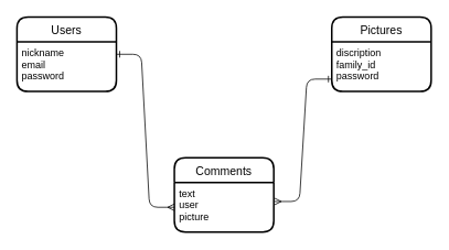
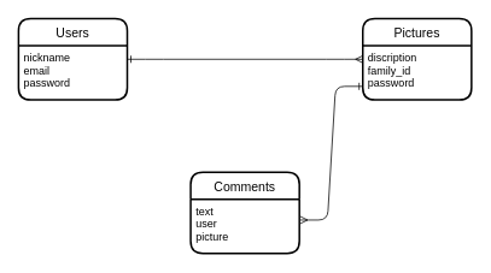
  <mxCell id="0" />
  <mxCell id="1" parent="0" />
  <mxCell id="2" value="Users" style="swimlane;childLayout=stackLayout;horizontal=1;startSize=30;horizontalStack=0;rounded=1;fontSize=14;fontStyle=0;strokeWidth=2;resizeParent=0;resizeLast=1;shadow=0;dashed=0;align=center;" parent="1" vertex="1"><mxGeometry x="20" y="20" width="120" height="90" as="geometry" /></mxCell>
  <mxCell id="3" value="nickname&#10;email&#10;password" style="align=left;strokeColor=none;fillColor=none;spacingLeft=4;fontSize=12;verticalAlign=top;resizable=0;rotatable=0;part=1;labelBackgroundColor=none;" parent="2" vertex="1"><mxGeometry y="30" width="120" height="60" as="geometry" /></mxCell>
  <mxCell id="4" value="Pictures" style="swimlane;childLayout=stackLayout;horizontal=1;startSize=30;horizontalStack=0;rounded=1;fontSize=14;fontStyle=0;strokeWidth=2;resizeParent=0;resizeLast=1;shadow=0;dashed=0;align=center;" parent="1" vertex="1"><mxGeometry x="400" y="20" width="120" height="90" as="geometry" /></mxCell>
  <mxCell id="5" value="discription&#10;family_id&#10;password" style="align=left;strokeColor=none;fillColor=none;spacingLeft=4;fontSize=12;verticalAlign=top;resizable=0;rotatable=0;part=1;" parent="4" vertex="1"><mxGeometry y="30" width="120" height="60" as="geometry" /></mxCell>
  <mxCell id="6" value="Comments" style="swimlane;childLayout=stackLayout;horizontal=1;startSize=30;horizontalStack=0;rounded=1;fontSize=14;fontStyle=0;strokeWidth=2;resizeParent=0;resizeLast=1;shadow=0;dashed=0;align=center;" parent="1" vertex="1"><mxGeometry x="210" y="190" width="120" height="90" as="geometry" /></mxCell>
  <mxCell id="7" value="text&#10;user&#10;picture" style="align=left;strokeColor=none;fillColor=none;spacingLeft=4;fontSize=12;verticalAlign=top;resizable=0;rotatable=0;part=1;" parent="6" vertex="1"><mxGeometry y="30" width="120" height="60" as="geometry" /></mxCell>
- <mxCell id="8" value="" style="edgeStyle=entityRelationEdgeStyle;fontSize=12;html=1;endArrow=ERmany;startArrow=ERone;exitX=1;exitY=0.25;exitDx=0;exitDy=0;startFill=0;endFill=0;" parent="1" source="3" target="7" edge="1"><mxGeometry width="100" height="100" relative="1" as="geometry"><mxPoint x="210" y="180" as="sourcePoint" /><mxPoint x="328" y="65" as="targetPoint" /></mxGeometry></mxCell>
+ <mxCell id="8" value="" style="edgeStyle=entityRelationEdgeStyle;fontSize=12;html=1;endArrow=ERmany;startArrow=ERone;exitX=1;exitY=0.25;exitDx=0;exitDy=0;startFill=0;endFill=0;entryX=0;entryY=0.5;entryDx=0;entryDy=0;" parent="1" source="3" target="4" edge="1"><mxGeometry width="100" height="100" relative="1" as="geometry"><mxPoint x="210" y="180" as="sourcePoint" /><mxPoint x="328" y="65" as="targetPoint" /></mxGeometry></mxCell>
  <mxCell id="9" value="" style="edgeStyle=entityRelationEdgeStyle;fontSize=12;html=1;endArrow=ERone;endFill=0;entryX=0;entryY=0.75;entryDx=0;entryDy=0;startArrow=ERmany;startFill=0;" parent="1" target="5" edge="1"><mxGeometry width="100" height="100" relative="1" as="geometry"><mxPoint x="331" y="243" as="sourcePoint" /><mxPoint x="360" y="160" as="targetPoint" /></mxGeometry></mxCell>
